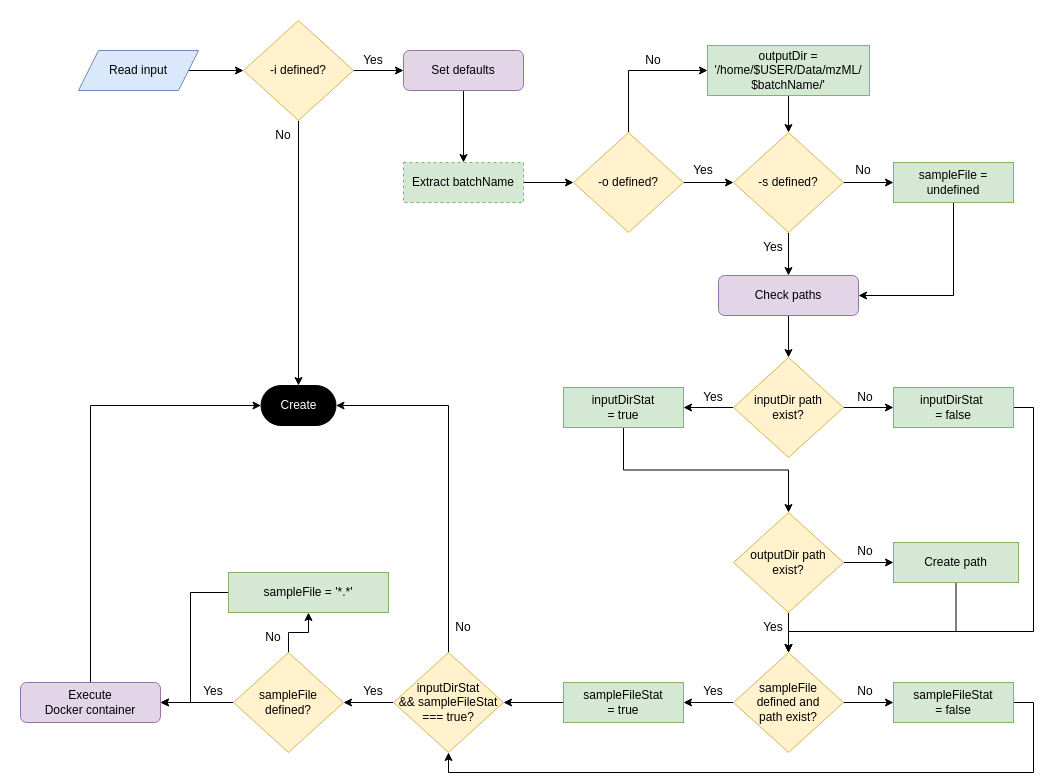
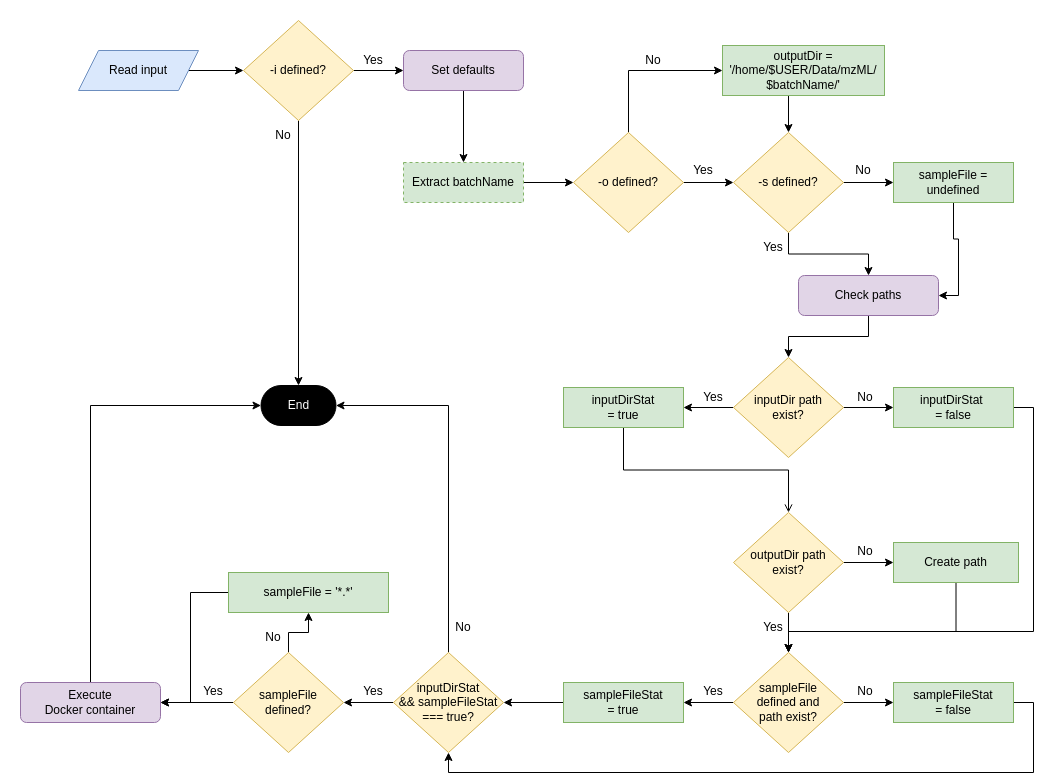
  <mxCell id="0" />
  <mxCell id="1" parent="0" />
  <mxCell id="2" style="edgeStyle=orthogonalEdgeStyle;rounded=0;orthogonalLoop=1;jettySize=auto;html=1;exitX=1;exitY=0.5;exitDx=0;exitDy=0;entryX=0;entryY=0.5;entryDx=0;entryDy=0;" parent="1" source="3" target="6" edge="1"><mxGeometry relative="1" as="geometry" /></mxCell>
  <mxCell id="3" value="Read input" style="shape=parallelogram;perimeter=parallelogramPerimeter;whiteSpace=wrap;html=1;fixedSize=1;fillColor=#dae8fc;strokeColor=#6c8ebf;" parent="1" vertex="1"><mxGeometry x="78" y="50" width="120" height="40" as="geometry" /></mxCell>
  <mxCell id="4" style="edgeStyle=orthogonalEdgeStyle;rounded=0;orthogonalLoop=1;jettySize=auto;html=1;exitX=0.5;exitY=1;exitDx=0;exitDy=0;entryX=0.5;entryY=0;entryDx=0;entryDy=0;" parent="1" source="6" target="7" edge="1"><mxGeometry relative="1" as="geometry" /></mxCell>
  <mxCell id="5" style="edgeStyle=orthogonalEdgeStyle;rounded=0;orthogonalLoop=1;jettySize=auto;html=1;exitX=1;exitY=0.5;exitDx=0;exitDy=0;entryX=0;entryY=0.5;entryDx=0;entryDy=0;" parent="1" source="6" target="9" edge="1"><mxGeometry relative="1" as="geometry" /></mxCell>
  <mxCell id="6" value="-i defined?" style="rhombus;whiteSpace=wrap;html=1;fillColor=#fff2cc;strokeColor=#d6b656;" parent="1" vertex="1"><mxGeometry x="243" y="20" width="110" height="100" as="geometry" /></mxCell>
- <mxCell id="7" value="Create" style="rounded=1;whiteSpace=wrap;html=1;arcSize=50;fontColor=#FFFFFF;fillColor=#000000;" parent="1" vertex="1"><mxGeometry x="260.5" y="385" width="75" height="40" as="geometry" /></mxCell>
+ <mxCell id="7" value="End" style="rounded=1;whiteSpace=wrap;html=1;arcSize=50;fontColor=#FFFFFF;fillColor=#000000;" parent="1" vertex="1"><mxGeometry x="260.5" y="385" width="75" height="40" as="geometry" /></mxCell>
  <mxCell id="8" style="edgeStyle=orthogonalEdgeStyle;rounded=0;orthogonalLoop=1;jettySize=auto;html=1;exitX=0.5;exitY=1;exitDx=0;exitDy=0;entryX=0.5;entryY=0;entryDx=0;entryDy=0;" parent="1" source="9" target="11" edge="1"><mxGeometry relative="1" as="geometry"><mxPoint x="463" y="120" as="sourcePoint" /></mxGeometry></mxCell>
  <mxCell id="9" value="Set defaults" style="rounded=1;whiteSpace=wrap;html=1;fillColor=#e1d5e7;strokeColor=#9673a6;" parent="1" vertex="1"><mxGeometry x="403" y="50" width="120" height="40" as="geometry" /></mxCell>
  <mxCell id="10" style="edgeStyle=orthogonalEdgeStyle;rounded=0;orthogonalLoop=1;jettySize=auto;html=1;exitX=1;exitY=0.5;exitDx=0;exitDy=0;entryX=0;entryY=0.5;entryDx=0;entryDy=0;" parent="1" source="11" target="14" edge="1"><mxGeometry relative="1" as="geometry" /></mxCell>
  <mxCell id="11" value="Extract batchName" style="rounded=0;whiteSpace=wrap;html=1;fillColor=#d5e8d4;strokeColor=#82b366;dashed=1;" parent="1" vertex="1"><mxGeometry x="403" y="162" width="120" height="40" as="geometry" /></mxCell>
  <mxCell id="12" style="edgeStyle=orthogonalEdgeStyle;rounded=0;orthogonalLoop=1;jettySize=auto;html=1;exitX=1;exitY=0.5;exitDx=0;exitDy=0;entryX=0;entryY=0.5;entryDx=0;entryDy=0;" parent="1" source="14" target="17" edge="1"><mxGeometry relative="1" as="geometry" /></mxCell>
  <mxCell id="13" style="edgeStyle=orthogonalEdgeStyle;rounded=0;orthogonalLoop=1;jettySize=auto;html=1;exitX=0.5;exitY=0;exitDx=0;exitDy=0;entryX=0;entryY=0.5;entryDx=0;entryDy=0;" parent="1" source="14" target="21" edge="1"><mxGeometry relative="1" as="geometry" /></mxCell>
  <mxCell id="14" value="-o defined?" style="rhombus;whiteSpace=wrap;html=1;fillColor=#fff2cc;strokeColor=#d6b656;" parent="1" vertex="1"><mxGeometry x="573" y="132" width="110" height="100" as="geometry" /></mxCell>
  <mxCell id="15" style="edgeStyle=orthogonalEdgeStyle;rounded=0;orthogonalLoop=1;jettySize=auto;html=1;exitX=1;exitY=0.5;exitDx=0;exitDy=0;entryX=0;entryY=0.5;entryDx=0;entryDy=0;" parent="1" source="17" target="19" edge="1"><mxGeometry relative="1" as="geometry" /></mxCell>
  <mxCell id="16" style="edgeStyle=orthogonalEdgeStyle;rounded=0;orthogonalLoop=1;jettySize=auto;html=1;exitX=0.5;exitY=1;exitDx=0;exitDy=0;entryX=0.5;entryY=0;entryDx=0;entryDy=0;" parent="1" source="17" target="28" edge="1"><mxGeometry relative="1" as="geometry" /></mxCell>
  <mxCell id="17" value="-s defined?" style="rhombus;whiteSpace=wrap;html=1;fillColor=#fff2cc;strokeColor=#d6b656;" parent="1" vertex="1"><mxGeometry x="733" y="132" width="110" height="100" as="geometry" /></mxCell>
  <mxCell id="18" style="edgeStyle=orthogonalEdgeStyle;rounded=0;orthogonalLoop=1;jettySize=auto;html=1;exitX=0.5;exitY=1;exitDx=0;exitDy=0;entryX=1;entryY=0.5;entryDx=0;entryDy=0;" parent="1" source="19" target="28" edge="1"><mxGeometry relative="1" as="geometry" /></mxCell>
  <mxCell id="19" value="sampleFile = undefined" style="rounded=0;whiteSpace=wrap;html=1;fillColor=#d5e8d4;strokeColor=#82b366;" parent="1" vertex="1"><mxGeometry x="893" y="162" width="120" height="40" as="geometry" /></mxCell>
  <mxCell id="20" style="edgeStyle=orthogonalEdgeStyle;rounded=0;orthogonalLoop=1;jettySize=auto;html=1;exitX=0.5;exitY=1;exitDx=0;exitDy=0;entryX=0.5;entryY=0;entryDx=0;entryDy=0;" parent="1" source="21" target="17" edge="1"><mxGeometry relative="1" as="geometry" /></mxCell>
- <mxCell id="21" value="outputDir =&lt;br&gt;'/home/$USER/Data/mzML/&lt;br&gt;$batchName/'" style="rounded=0;whiteSpace=wrap;html=1;fillColor=#d5e8d4;strokeColor=#82b366;" parent="1" vertex="1"><mxGeometry x="707" y="45" width="162" height="50" as="geometry" /></mxCell>
+ <mxCell id="21" value="outputDir =&lt;br&gt;'/home/$USER/Data/mzML/&lt;br&gt;$batchName/'" style="rounded=0;whiteSpace=wrap;html=1;fillColor=#d5e8d4;strokeColor=#82b366;" parent="1" vertex="1"><mxGeometry x="722" y="45" width="162" height="50" as="geometry" /></mxCell>
  <mxCell id="22" value="Yes" style="text;html=1;strokeColor=none;fillColor=none;align=center;verticalAlign=middle;whiteSpace=wrap;rounded=0;" parent="1" vertex="1"><mxGeometry x="343" y="45" width="60" height="30" as="geometry" /></mxCell>
  <mxCell id="23" value="No" style="text;html=1;strokeColor=none;fillColor=none;align=center;verticalAlign=middle;whiteSpace=wrap;rounded=0;rotation=0;" parent="1" vertex="1"><mxGeometry x="253" y="120" width="60" height="30" as="geometry" /></mxCell>
  <mxCell id="24" value="No" style="text;html=1;strokeColor=none;fillColor=none;align=center;verticalAlign=middle;whiteSpace=wrap;rounded=0;" parent="1" vertex="1"><mxGeometry x="623" y="45" width="60" height="30" as="geometry" /></mxCell>
  <mxCell id="25" value="Yes" style="text;html=1;strokeColor=none;fillColor=none;align=center;verticalAlign=middle;whiteSpace=wrap;rounded=0;" parent="1" vertex="1"><mxGeometry x="673" y="155" width="60" height="30" as="geometry" /></mxCell>
  <mxCell id="26" value="No" style="text;html=1;strokeColor=none;fillColor=none;align=center;verticalAlign=middle;whiteSpace=wrap;rounded=0;" parent="1" vertex="1"><mxGeometry x="833" y="155" width="60" height="30" as="geometry" /></mxCell>
  <mxCell id="27" style="edgeStyle=orthogonalEdgeStyle;rounded=0;orthogonalLoop=1;jettySize=auto;html=1;exitX=0.5;exitY=1;exitDx=0;exitDy=0;entryX=0.5;entryY=0;entryDx=0;entryDy=0;" parent="1" source="28" target="31" edge="1"><mxGeometry relative="1" as="geometry" /></mxCell>
- <mxCell id="28" value="Check paths" style="rounded=1;whiteSpace=wrap;html=1;fillColor=#e1d5e7;strokeColor=#9673a6;" parent="1" vertex="1"><mxGeometry x="718" y="275" width="140" height="40" as="geometry" /></mxCell>
+ <mxCell id="28" value="Check paths" style="rounded=1;whiteSpace=wrap;html=1;fillColor=#e1d5e7;strokeColor=#9673a6;" parent="1" vertex="1"><mxGeometry x="798" y="275" width="140" height="40" as="geometry" /></mxCell>
  <mxCell id="29" style="edgeStyle=orthogonalEdgeStyle;rounded=0;orthogonalLoop=1;jettySize=auto;html=1;exitX=1;exitY=0.5;exitDx=0;exitDy=0;" parent="1" source="31" target="36" edge="1"><mxGeometry relative="1" as="geometry" /></mxCell>
  <mxCell id="30" style="edgeStyle=orthogonalEdgeStyle;rounded=0;orthogonalLoop=1;jettySize=auto;html=1;exitX=0;exitY=0.5;exitDx=0;exitDy=0;entryX=1;entryY=0.5;entryDx=0;entryDy=0;" parent="1" source="31" target="39" edge="1"><mxGeometry relative="1" as="geometry" /></mxCell>
  <mxCell id="31" value="inputDir path&lt;br&gt;exist?" style="rhombus;whiteSpace=wrap;html=1;fillColor=#fff2cc;strokeColor=#d6b656;" parent="1" vertex="1"><mxGeometry x="733" y="357" width="110" height="100" as="geometry" /></mxCell>
  <mxCell id="32" style="edgeStyle=orthogonalEdgeStyle;rounded=0;orthogonalLoop=1;jettySize=auto;html=1;exitX=1;exitY=0.5;exitDx=0;exitDy=0;" parent="1" source="34" target="41" edge="1"><mxGeometry relative="1" as="geometry" /></mxCell>
  <mxCell id="33" style="edgeStyle=orthogonalEdgeStyle;rounded=0;orthogonalLoop=1;jettySize=auto;html=1;exitX=0.5;exitY=1;exitDx=0;exitDy=0;entryX=0.5;entryY=0;entryDx=0;entryDy=0;" parent="1" source="34" target="45" edge="1"><mxGeometry relative="1" as="geometry" /></mxCell>
  <mxCell id="34" value="outputDir path &lt;br&gt;exist?" style="rhombus;whiteSpace=wrap;html=1;fillColor=#fff2cc;strokeColor=#d6b656;" parent="1" vertex="1"><mxGeometry x="733" y="512" width="110" height="100" as="geometry" /></mxCell>
  <mxCell id="35" style="edgeStyle=orthogonalEdgeStyle;rounded=0;orthogonalLoop=1;jettySize=auto;html=1;exitX=1;exitY=0.5;exitDx=0;exitDy=0;entryX=0.5;entryY=0;entryDx=0;entryDy=0;" edge="1" parent="1" source="36" target="45"><mxGeometry relative="1" as="geometry"><Array as="points"><mxPoint x="1033" y="407" /><mxPoint x="1033" y="631" /><mxPoint x="788" y="631" /></Array></mxGeometry></mxCell>
  <mxCell id="36" value="inputDirStat&amp;nbsp;&lt;br&gt;= false" style="rounded=0;whiteSpace=wrap;html=1;fillColor=#d5e8d4;strokeColor=#82b366;" parent="1" vertex="1"><mxGeometry x="893" y="387" width="120" height="40" as="geometry" /></mxCell>
  <mxCell id="37" value="No" style="text;html=1;strokeColor=none;fillColor=none;align=center;verticalAlign=middle;whiteSpace=wrap;rounded=0;" parent="1" vertex="1"><mxGeometry x="835" y="382" width="60" height="30" as="geometry" /></mxCell>
- <mxCell id="38" style="edgeStyle=orthogonalEdgeStyle;rounded=0;orthogonalLoop=1;jettySize=auto;html=1;exitX=0.5;exitY=1;exitDx=0;exitDy=0;entryX=0.5;entryY=0;entryDx=0;entryDy=0;" parent="1" source="39" target="34" edge="1"><mxGeometry relative="1" as="geometry" /></mxCell>
+ <mxCell id="38" style="edgeStyle=orthogonalEdgeStyle;rounded=0;orthogonalLoop=1;jettySize=auto;html=1;exitX=0.5;exitY=1;exitDx=0;exitDy=0;entryX=0.5;entryY=0;entryDx=0;entryDy=0;endArrow=open;" parent="1" source="39" target="34" edge="1"><mxGeometry relative="1" as="geometry" /></mxCell>
  <mxCell id="39" value="inputDirStat&lt;br&gt;= true" style="rounded=0;whiteSpace=wrap;html=1;fillColor=#d5e8d4;strokeColor=#82b366;" parent="1" vertex="1"><mxGeometry x="563" y="387" width="120" height="40" as="geometry" /></mxCell>
  <mxCell id="40" style="edgeStyle=orthogonalEdgeStyle;rounded=0;orthogonalLoop=1;jettySize=auto;html=1;exitX=0.5;exitY=1;exitDx=0;exitDy=0;entryX=0.5;entryY=0;entryDx=0;entryDy=0;" parent="1" source="41" target="45" edge="1"><mxGeometry relative="1" as="geometry"><Array as="points"><mxPoint x="956" y="631" /><mxPoint x="788" y="631" /></Array></mxGeometry></mxCell>
  <mxCell id="41" value="Create path" style="rounded=0;whiteSpace=wrap;html=1;fillColor=#d5e8d4;strokeColor=#82b366;" parent="1" vertex="1"><mxGeometry x="893" y="542" width="125" height="40" as="geometry" /></mxCell>
  <mxCell id="42" value="No" style="text;html=1;strokeColor=none;fillColor=none;align=center;verticalAlign=middle;whiteSpace=wrap;rounded=0;" parent="1" vertex="1"><mxGeometry x="835" y="536" width="60" height="30" as="geometry" /></mxCell>
  <mxCell id="43" style="edgeStyle=orthogonalEdgeStyle;rounded=0;orthogonalLoop=1;jettySize=auto;html=1;exitX=1;exitY=0.5;exitDx=0;exitDy=0;entryX=0;entryY=0.5;entryDx=0;entryDy=0;" parent="1" source="45" target="47" edge="1"><mxGeometry relative="1" as="geometry" /></mxCell>
  <mxCell id="44" style="edgeStyle=orthogonalEdgeStyle;rounded=0;orthogonalLoop=1;jettySize=auto;html=1;exitX=0;exitY=0.5;exitDx=0;exitDy=0;entryX=1;entryY=0.5;entryDx=0;entryDy=0;" parent="1" source="45" target="55" edge="1"><mxGeometry relative="1" as="geometry" /></mxCell>
  <mxCell id="45" value="sampleFile&lt;br&gt;defined and &lt;br&gt;path exist?" style="rhombus;whiteSpace=wrap;html=1;fillColor=#fff2cc;strokeColor=#d6b656;" parent="1" vertex="1"><mxGeometry x="733" y="652" width="110" height="100" as="geometry" /></mxCell>
  <mxCell id="46" style="edgeStyle=orthogonalEdgeStyle;rounded=0;orthogonalLoop=1;jettySize=auto;html=1;exitX=1;exitY=0.5;exitDx=0;exitDy=0;entryX=0.5;entryY=1;entryDx=0;entryDy=0;" edge="1" parent="1" source="47" target="53"><mxGeometry relative="1" as="geometry" /></mxCell>
  <mxCell id="47" value="sampleFileStat&lt;br&gt;= false" style="rounded=0;whiteSpace=wrap;html=1;fillColor=#d5e8d4;strokeColor=#82b366;" parent="1" vertex="1"><mxGeometry x="893" y="682" width="120" height="40" as="geometry" /></mxCell>
  <mxCell id="48" value="No" style="text;html=1;strokeColor=none;fillColor=none;align=center;verticalAlign=middle;whiteSpace=wrap;rounded=0;" parent="1" vertex="1"><mxGeometry x="835" y="676" width="60" height="30" as="geometry" /></mxCell>
  <mxCell id="49" value="Yes" style="text;html=1;strokeColor=none;fillColor=none;align=center;verticalAlign=middle;whiteSpace=wrap;rounded=0;" parent="1" vertex="1"><mxGeometry x="683" y="382" width="60" height="30" as="geometry" /></mxCell>
  <mxCell id="50" value="Yes" style="text;html=1;strokeColor=none;fillColor=none;align=center;verticalAlign=middle;whiteSpace=wrap;rounded=0;" parent="1" vertex="1"><mxGeometry x="743" y="612" width="60" height="30" as="geometry" /></mxCell>
  <mxCell id="51" style="edgeStyle=orthogonalEdgeStyle;rounded=0;orthogonalLoop=1;jettySize=auto;html=1;exitX=0.5;exitY=0;exitDx=0;exitDy=0;entryX=1;entryY=0.5;entryDx=0;entryDy=0;" parent="1" source="53" target="7" edge="1"><mxGeometry relative="1" as="geometry"><mxPoint x="448" y="605" as="targetPoint" /></mxGeometry></mxCell>
  <mxCell id="52" style="edgeStyle=orthogonalEdgeStyle;rounded=0;orthogonalLoop=1;jettySize=auto;html=1;exitX=0;exitY=0.5;exitDx=0;exitDy=0;entryX=1;entryY=0.5;entryDx=0;entryDy=0;" parent="1" source="53" target="59" edge="1"><mxGeometry relative="1" as="geometry" /></mxCell>
  <mxCell id="53" value="inputDirStat &lt;br&gt;&amp;amp;&amp;amp; sampleFileStat === true?" style="rhombus;whiteSpace=wrap;html=1;fillColor=#fff2cc;strokeColor=#d6b656;" parent="1" vertex="1"><mxGeometry x="393" y="652" width="110" height="100" as="geometry" /></mxCell>
  <mxCell id="54" style="edgeStyle=orthogonalEdgeStyle;rounded=0;orthogonalLoop=1;jettySize=auto;html=1;exitX=0;exitY=0.5;exitDx=0;exitDy=0;entryX=1;entryY=0.5;entryDx=0;entryDy=0;" parent="1" source="55" target="53" edge="1"><mxGeometry relative="1" as="geometry" /></mxCell>
  <mxCell id="55" value="sampleFileStat&lt;br&gt;= true" style="rounded=0;whiteSpace=wrap;html=1;fillColor=#d5e8d4;strokeColor=#82b366;" parent="1" vertex="1"><mxGeometry x="563" y="682" width="120" height="40" as="geometry" /></mxCell>
  <mxCell id="56" value="Yes" style="text;html=1;strokeColor=none;fillColor=none;align=center;verticalAlign=middle;whiteSpace=wrap;rounded=0;" parent="1" vertex="1"><mxGeometry x="683" y="676" width="60" height="30" as="geometry" /></mxCell>
  <mxCell id="57" style="edgeStyle=orthogonalEdgeStyle;rounded=0;orthogonalLoop=1;jettySize=auto;html=1;exitX=0;exitY=0.5;exitDx=0;exitDy=0;entryX=1;entryY=0.5;entryDx=0;entryDy=0;" parent="1" source="59" target="67" edge="1"><mxGeometry relative="1" as="geometry" /></mxCell>
  <mxCell id="58" style="edgeStyle=orthogonalEdgeStyle;rounded=0;orthogonalLoop=1;jettySize=auto;html=1;exitX=0.5;exitY=0;exitDx=0;exitDy=0;entryX=0.5;entryY=1;entryDx=0;entryDy=0;" parent="1" source="59" target="62" edge="1"><mxGeometry relative="1" as="geometry" /></mxCell>
  <mxCell id="59" value="sampleFile &lt;br&gt;defined?" style="rhombus;whiteSpace=wrap;html=1;fillColor=#fff2cc;strokeColor=#d6b656;" parent="1" vertex="1"><mxGeometry x="233" y="652" width="110" height="100" as="geometry" /></mxCell>
  <mxCell id="60" value="No" style="text;html=1;strokeColor=none;fillColor=none;align=center;verticalAlign=middle;whiteSpace=wrap;rounded=0;rotation=0;" parent="1" vertex="1"><mxGeometry x="433" y="612" width="60" height="30" as="geometry" /></mxCell>
  <mxCell id="61" style="edgeStyle=orthogonalEdgeStyle;rounded=0;orthogonalLoop=1;jettySize=auto;html=1;exitX=0;exitY=0.5;exitDx=0;exitDy=0;entryX=1;entryY=0.5;entryDx=0;entryDy=0;" parent="1" source="62" target="67" edge="1"><mxGeometry relative="1" as="geometry"><Array as="points"><mxPoint x="190" y="592" /><mxPoint x="190" y="702" /></Array></mxGeometry></mxCell>
  <mxCell id="62" value="sampleFile = '*.*'" style="rounded=0;whiteSpace=wrap;html=1;fillColor=#d5e8d4;strokeColor=#82b366;" parent="1" vertex="1"><mxGeometry x="228" y="572" width="160" height="40" as="geometry" /></mxCell>
  <mxCell id="63" value="No" style="text;html=1;strokeColor=none;fillColor=none;align=center;verticalAlign=middle;whiteSpace=wrap;rounded=0;rotation=0;" parent="1" vertex="1"><mxGeometry x="243" y="622" width="60" height="30" as="geometry" /></mxCell>
  <mxCell id="64" value="Yes" style="text;html=1;strokeColor=none;fillColor=none;align=center;verticalAlign=middle;whiteSpace=wrap;rounded=0;rotation=0;" parent="1" vertex="1"><mxGeometry x="343" y="676" width="60" height="30" as="geometry" /></mxCell>
  <mxCell id="65" value="Yes" style="text;html=1;strokeColor=none;fillColor=none;align=center;verticalAlign=middle;whiteSpace=wrap;rounded=0;" parent="1" vertex="1"><mxGeometry x="743" y="232" width="60" height="30" as="geometry" /></mxCell>
  <mxCell id="66" style="edgeStyle=orthogonalEdgeStyle;rounded=0;orthogonalLoop=1;jettySize=auto;html=1;exitX=0.5;exitY=0;exitDx=0;exitDy=0;entryX=0;entryY=0.5;entryDx=0;entryDy=0;" parent="1" source="67" target="7" edge="1"><mxGeometry relative="1" as="geometry" /></mxCell>
  <mxCell id="67" value="Execute &lt;br&gt;Docker container" style="rounded=1;whiteSpace=wrap;html=1;fillColor=#e1d5e7;strokeColor=#9673a6;" parent="1" vertex="1"><mxGeometry x="20" y="682" width="140" height="40" as="geometry" /></mxCell>
  <mxCell id="68" value="Yes" style="text;html=1;strokeColor=none;fillColor=none;align=center;verticalAlign=middle;whiteSpace=wrap;rounded=0;rotation=0;" parent="1" vertex="1"><mxGeometry x="183" y="676" width="60" height="30" as="geometry" /></mxCell>
